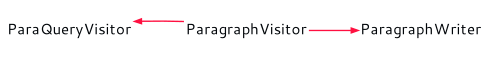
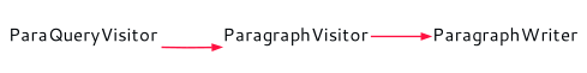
  digraph {
    rankdir=LR
    node [fontcolor="#010509FF" fontname="Segoe UI" fontsize=11 margin=0.01 shape=none]
    edge [arrowsize=0.5 color="#FF1040FF"]
    n1 [label=ParaQueryVisitor]
    n2 [label=ParagraphVisitor]
    n3 [label=ParagraphWriter]
-   n2 -> n1
+   n1 -> n2
    n2 -> n3
  }
